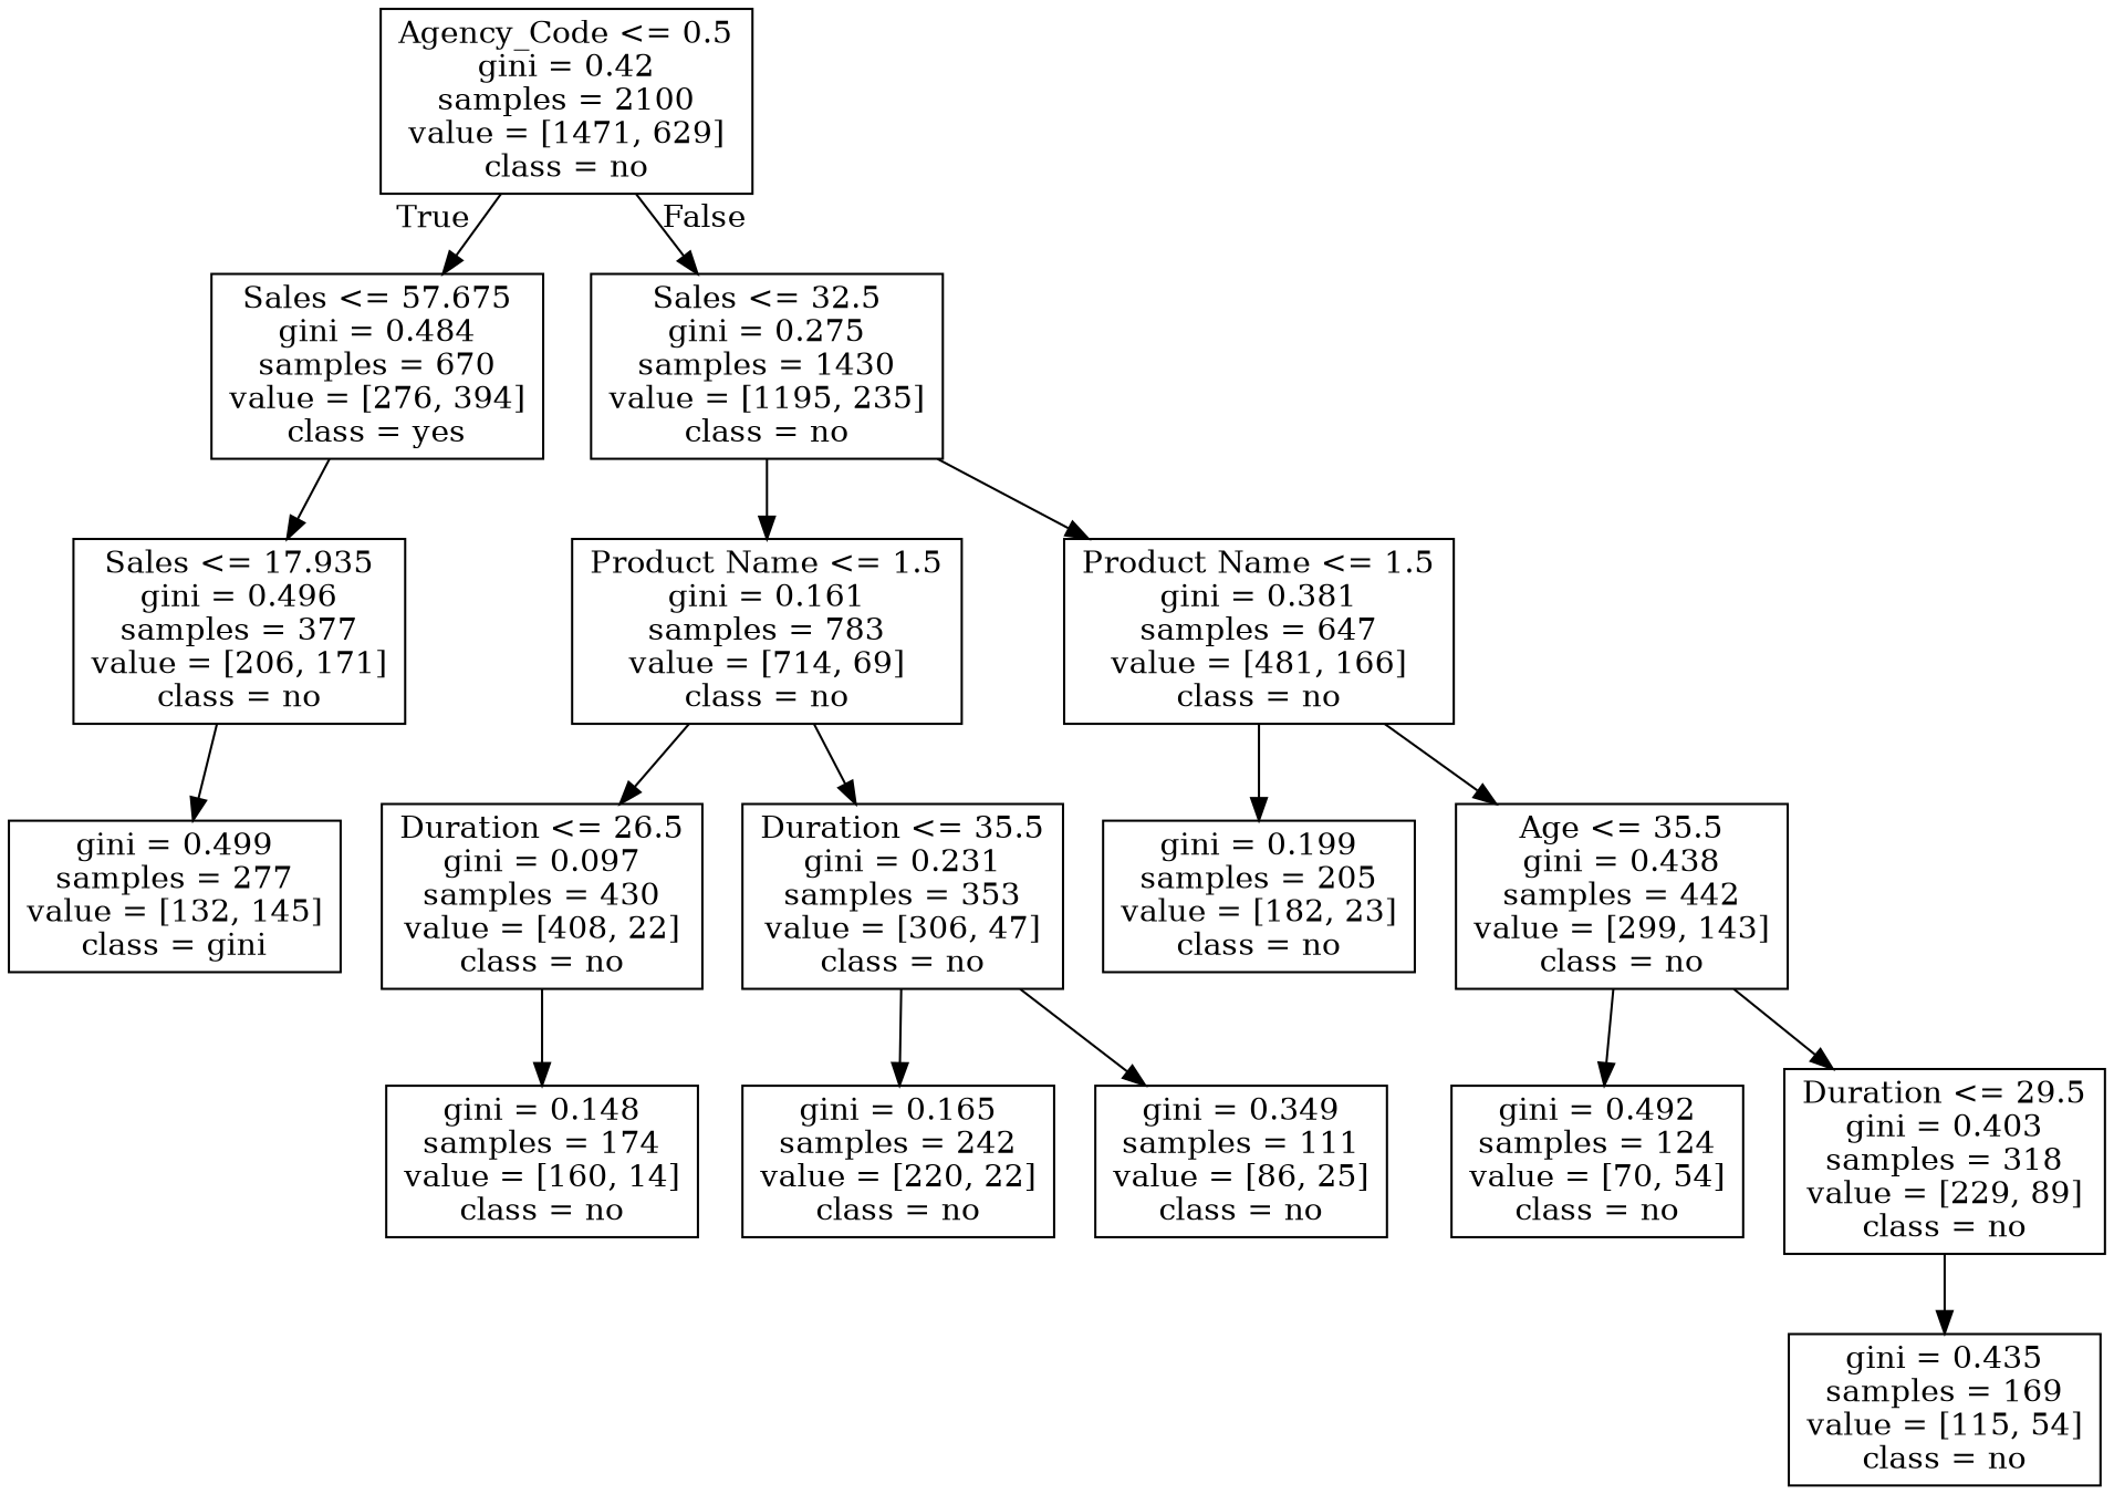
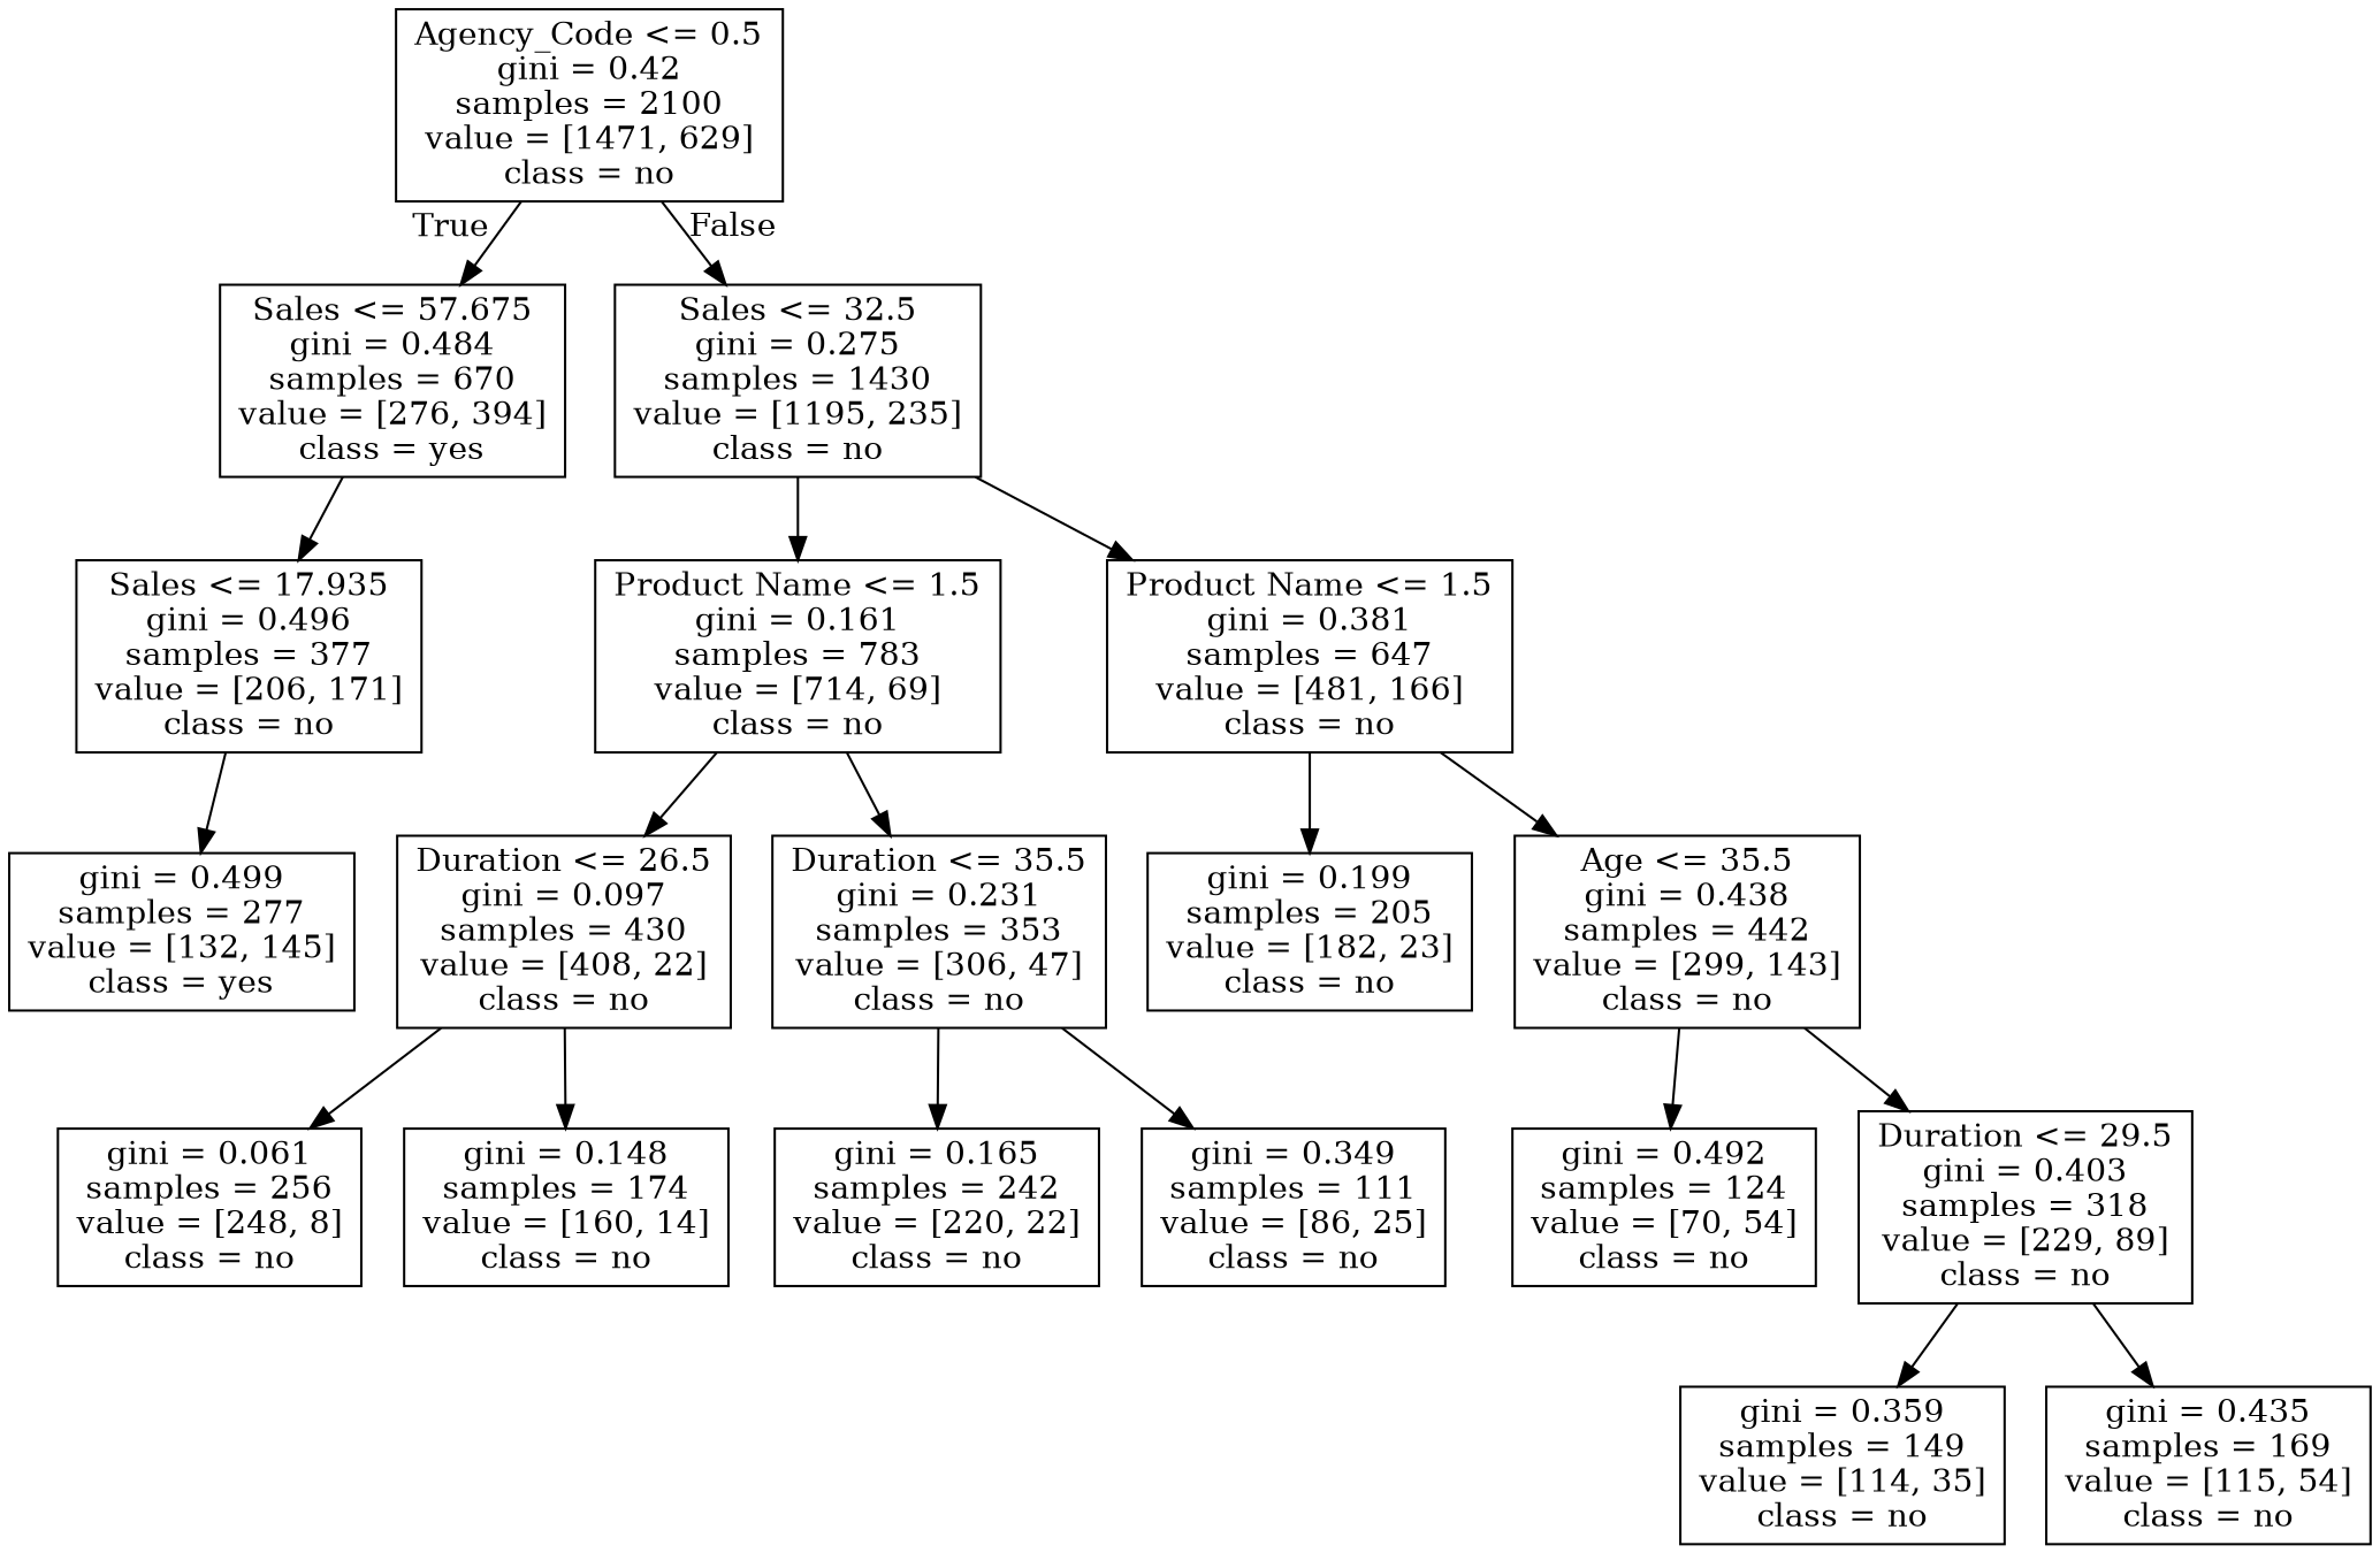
  digraph {
    node [shape=box]
    n1 [label="Agency_Code <= 0.5\ngini = 0.42\nsamples = 2100\nvalue = [1471, 629]\nclass = no"]
    n2 [label="Sales <= 57.675\ngini = 0.484\nsamples = 670\nvalue = [276, 394]\nclass = yes"]
    n3 [label="Sales <= 32.5\ngini = 0.275\nsamples = 1430\nvalue = [1195, 235]\nclass = no"]
    n4 [label="Sales <= 17.935\ngini = 0.496\nsamples = 377\nvalue = [206, 171]\nclass = no"]
    n5 [label="Product Name <= 1.5\ngini = 0.161\nsamples = 783\nvalue = [714, 69]\nclass = no"]
    n6 [label="Product Name <= 1.5\ngini = 0.381\nsamples = 647\nvalue = [481, 166]\nclass = no"]
-   n7 [label="gini = 0.499\nsamples = 277\nvalue = [132, 145]\nclass = gini"]
+   n7 [label="gini = 0.499\nsamples = 277\nvalue = [132, 145]\nclass = yes"]
    n8 [label="Duration <= 26.5\ngini = 0.097\nsamples = 430\nvalue = [408, 22]\nclass = no"]
    n9 [label="Duration <= 35.5\ngini = 0.231\nsamples = 353\nvalue = [306, 47]\nclass = no"]
    n10 [label="gini = 0.199\nsamples = 205\nvalue = [182, 23]\nclass = no"]
    n11 [label="Age <= 35.5\ngini = 0.438\nsamples = 442\nvalue = [299, 143]\nclass = no"]
+   n12 [label="gini = 0.061\nsamples = 256\nvalue = [248, 8]\nclass = no"]
    n13 [label="gini = 0.148\nsamples = 174\nvalue = [160, 14]\nclass = no"]
    n14 [label="gini = 0.165\nsamples = 242\nvalue = [220, 22]\nclass = no"]
    n15 [label="gini = 0.349\nsamples = 111\nvalue = [86, 25]\nclass = no"]
    n16 [label="gini = 0.492\nsamples = 124\nvalue = [70, 54]\nclass = no"]
    n17 [label="Duration <= 29.5\ngini = 0.403\nsamples = 318\nvalue = [229, 89]\nclass = no"]
+   n18 [label="gini = 0.359\nsamples = 149\nvalue = [114, 35]\nclass = no"]
    n19 [label="gini = 0.435\nsamples = 169\nvalue = [115, 54]\nclass = no"]
    n1 -> n2 [headlabel=True labelangle=45 labeldistance=2.5]
    n1 -> n3 [headlabel=False labelangle=-45 labeldistance=2.5]
    n2 -> n4
    n3 -> n5
    n3 -> n6
    n4 -> n7
    n5 -> n8
    n5 -> n9
    n6 -> n10
    n6 -> n11
+   n8 -> n12
    n8 -> n13
    n9 -> n14
    n9 -> n15
    n11 -> n16
    n11 -> n17
+   n17 -> n18
    n17 -> n19
  }
